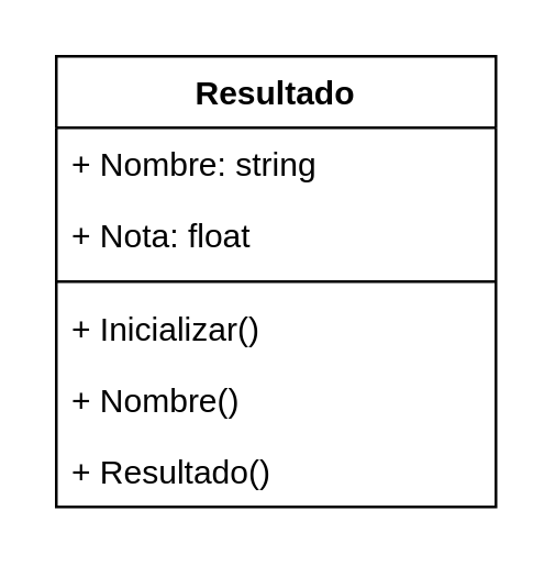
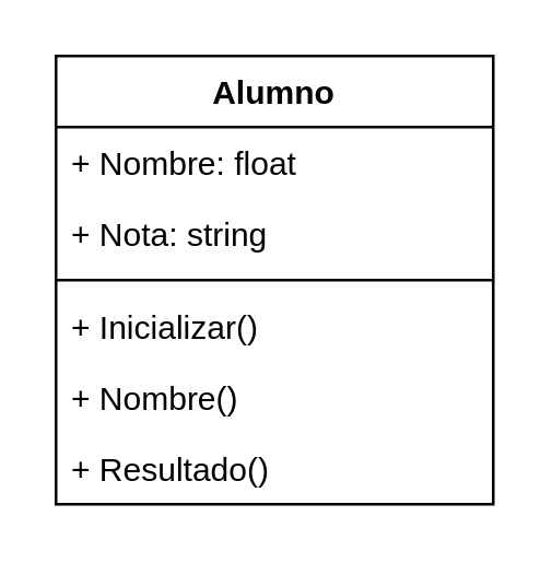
  <mxCell id="0" />
  <mxCell id="1" parent="0" />
- <mxCell id="2" value="Resultado" style="swimlane;fontStyle=1;align=center;verticalAlign=top;childLayout=stackLayout;horizontal=1;startSize=26;horizontalStack=0;resizeParent=1;resizeParentMax=0;resizeLast=0;collapsible=1;marginBottom=0;" parent="1" vertex="1"><mxGeometry x="20" y="20" width="160" height="164" as="geometry" /></mxCell>
- <mxCell id="3" value="+ Nombre: string" style="text;strokeColor=none;fillColor=none;align=left;verticalAlign=top;spacingLeft=4;spacingRight=4;overflow=hidden;rotatable=0;points=[[0,0.5],[1,0.5]];portConstraint=eastwest;" parent="2" vertex="1"><mxGeometry y="26" width="160" height="26" as="geometry" /></mxCell>
- <mxCell id="4" value="+ Nota: float" style="text;strokeColor=none;fillColor=none;align=left;verticalAlign=top;spacingLeft=4;spacingRight=4;overflow=hidden;rotatable=0;points=[[0,0.5],[1,0.5]];portConstraint=eastwest;" parent="2" vertex="1"><mxGeometry y="52" width="160" height="26" as="geometry" /></mxCell>
+ <mxCell id="2" value="Alumno" style="swimlane;fontStyle=1;align=center;verticalAlign=top;childLayout=stackLayout;horizontal=1;startSize=26;horizontalStack=0;resizeParent=1;resizeParentMax=0;resizeLast=0;collapsible=1;marginBottom=0;" parent="1" vertex="1"><mxGeometry x="20" y="20" width="160" height="164" as="geometry" /></mxCell>
+ <mxCell id="3" value="+ Nombre: float" style="text;strokeColor=none;fillColor=none;align=left;verticalAlign=top;spacingLeft=4;spacingRight=4;overflow=hidden;rotatable=0;points=[[0,0.5],[1,0.5]];portConstraint=eastwest;" parent="2" vertex="1"><mxGeometry y="26" width="160" height="26" as="geometry" /></mxCell>
+ <mxCell id="4" value="+ Nota: string" style="text;strokeColor=none;fillColor=none;align=left;verticalAlign=top;spacingLeft=4;spacingRight=4;overflow=hidden;rotatable=0;points=[[0,0.5],[1,0.5]];portConstraint=eastwest;" parent="2" vertex="1"><mxGeometry y="52" width="160" height="26" as="geometry" /></mxCell>
  <mxCell id="5" value="" style="line;strokeWidth=1;fillColor=none;align=left;verticalAlign=middle;spacingTop=-1;spacingLeft=3;spacingRight=3;rotatable=0;labelPosition=right;points=[];portConstraint=eastwest;strokeColor=inherit;" parent="2" vertex="1"><mxGeometry y="78" width="160" height="8" as="geometry" /></mxCell>
  <mxCell id="6" value="+ Inicializar()" style="text;strokeColor=none;fillColor=none;align=left;verticalAlign=top;spacingLeft=4;spacingRight=4;overflow=hidden;rotatable=0;points=[[0,0.5],[1,0.5]];portConstraint=eastwest;" parent="2" vertex="1"><mxGeometry y="86" width="160" height="26" as="geometry" /></mxCell>
  <mxCell id="7" value="+ Nombre()" style="text;strokeColor=none;fillColor=none;align=left;verticalAlign=top;spacingLeft=4;spacingRight=4;overflow=hidden;rotatable=0;points=[[0,0.5],[1,0.5]];portConstraint=eastwest;" parent="2" vertex="1"><mxGeometry y="112" width="160" height="26" as="geometry" /></mxCell>
  <mxCell id="8" value="+ Resultado()" style="text;strokeColor=none;fillColor=none;align=left;verticalAlign=top;spacingLeft=4;spacingRight=4;overflow=hidden;rotatable=0;points=[[0,0.5],[1,0.5]];portConstraint=eastwest;" parent="2" vertex="1"><mxGeometry y="138" width="160" height="26" as="geometry" /></mxCell>
